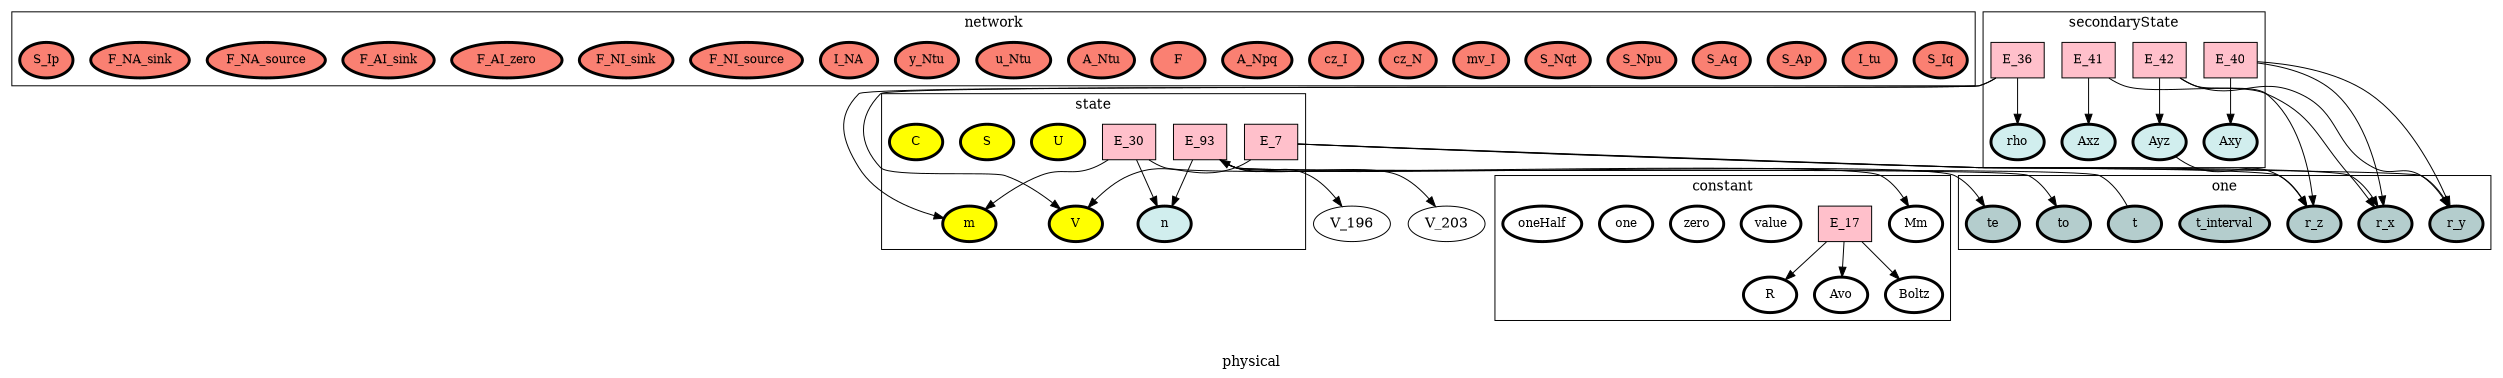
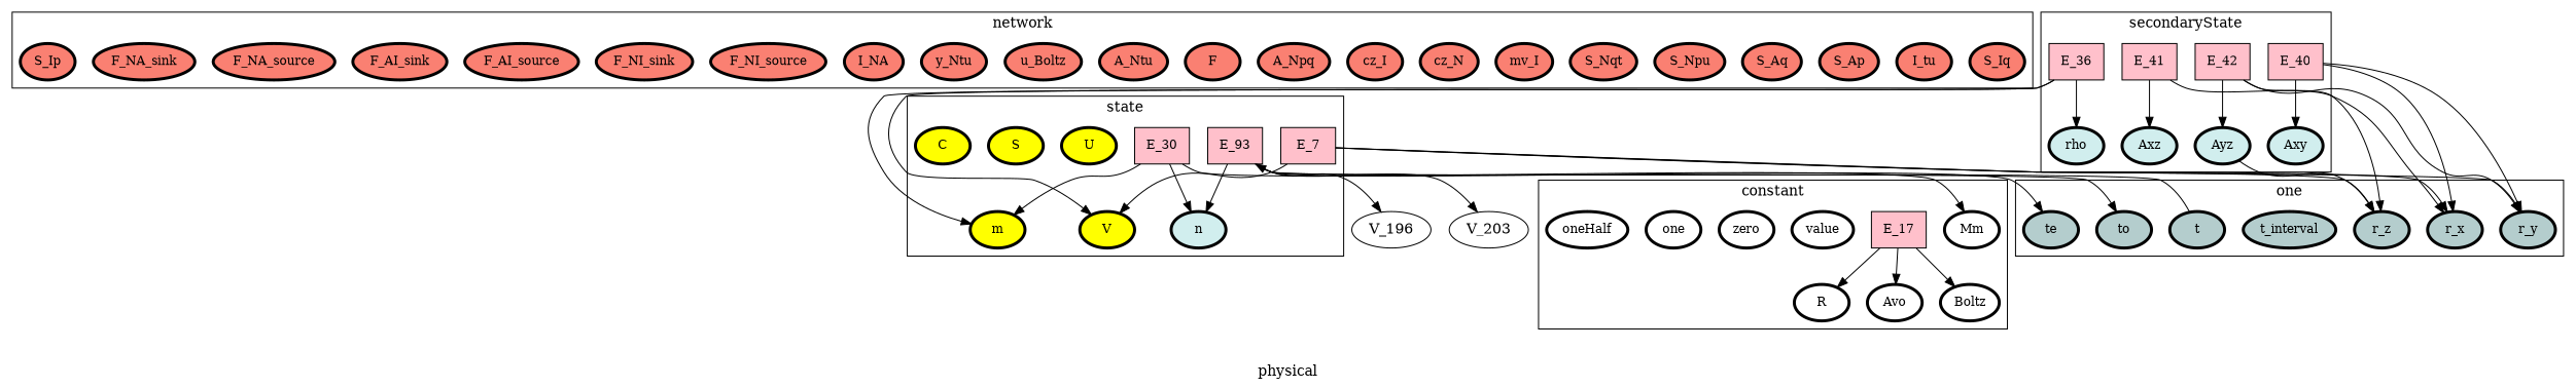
  digraph {
    label=physical
    rankdir=TB
    node [fillcolor=salmon fontsize=12 penwidth=3 style=filled]
    edge [splines=ortho]
    n1 [label=S_Iq]
    n2 [label=I_tu]
    n3 [label=S_Ap]
    n4 [label=S_Aq]
    n5 [label=S_Npu]
    n6 [label=S_Nqt]
    n7 [label=mv_I]
    n8 [label=cz_N]
    n9 [label=cz_I]
    n10 [label=A_Npq]
    n11 [label=F]
    n12 [label=A_Ntu]
-   n13 [label=u_Ntu]
+   n13 [label=u_Boltz]
    n14 [label=y_Ntu]
    n15 [label=I_NA]
    n16 [label=F_NI_source]
    n17 [label=F_NI_sink]
-   n18 [label=F_AI_zero]
+   n18 [label=F_AI_source]
    n19 [label=F_AI_sink]
    n20 [label=F_NA_source]
    n21 [label=F_NA_sink]
    n22 [label=S_Ip]
    n23 [fillcolor=lightcyan3 label=t]
    n24 [fillcolor=lightcyan3 label=to]
    n25 [fillcolor=lightcyan3 label=te]
    n26 [fillcolor=lightcyan3 label=t_interval]
    n27 [fillcolor=lightcyan3 label=r_x]
    n28 [fillcolor=lightcyan3 label=r_y]
    n29 [fillcolor=lightcyan3 label=r_z]
    E_7 [fillcolor=pink shape=box penwidth=""]
    n31 [fillcolor=yellow label=V]
    E_93 [fillcolor=pink shape=box penwidth=""]
    n33 [fillcolor=lightcyan2 label=n]
    E_30 [fillcolor=pink shape=box penwidth=""]
    n35 [fillcolor=yellow label=m]
    n36 [fillcolor=yellow label=U]
    n37 [fillcolor=yellow label=S]
    n38 [fillcolor=yellow label=C]
    n39 [fillcolor=white label=Mm]
    E_17 [fillcolor=pink shape=box penwidth=""]
    n41 [fillcolor=white label=R]
    n42 [fillcolor=white label=Avo]
    n43 [fillcolor=white label=Boltz]
    n44 [fillcolor=white label=value]
    n45 [fillcolor=white label=zero]
    n46 [fillcolor=white label=one]
    n47 [fillcolor=white label=oneHalf]
    E_36 [fillcolor=pink shape=box penwidth=""]
    n49 [fillcolor=lightcyan2 label=rho]
    E_40 [fillcolor=pink shape=box penwidth=""]
    n51 [fillcolor=lightcyan2 label=Axy]
    E_41 [fillcolor=pink shape=box penwidth=""]
    n53 [fillcolor=lightcyan2 label=Axz]
    E_42 [fillcolor=pink shape=box penwidth=""]
    n55 [fillcolor=lightcyan2 label=Ayz]
    V_196 [fillcolor="" fontsize="" penwidth="" style=""]
    V_203 [fillcolor="" fontsize="" penwidth="" style=""]
    subgraph cluster_1 {
      label=network
      n1
      n2
      n3
      n4
      n5
      n6
      n7
      n8
      n9
      n10
      n11
      n12
      n13
      n14
      n15
      n16
      n17
      n18
      n19
      n20
      n21
      n22
    }
    subgraph cluster_2 {
      label=differenceOperator
    }
    subgraph cluster_3 {
      label=one
      n23
      n24
      n25
      n26
      n27
      n28
      n29
    }
    subgraph cluster_4 {
      label=state
      E_7
      n31
      E_93
      n33
      E_30
      n35
      n36
      n37
      n38
    }
    subgraph cluster_5 {
      label=constant
      n39
      E_17
      n41
      n42
      n43
      n44
      n45
      n46
      n47
    }
    subgraph cluster_6 {
      label=effort
    }
    subgraph cluster_7 {
      label=secondaryState
      E_36
      n49
      E_40
      n51
      E_41
      n53
      E_42
      n55
    }
    subgraph cluster_8 {
      label=diffState
    }
    subgraph cluster_9 {
      label=conversion
    }
    subgraph cluster_10 {
      label=controlInput
    }
    subgraph cluster_11 {
      label=observation
    }
    n23 -> E_93
    E_7 -> n27
    E_7 -> n28
    E_7 -> n29
    E_7 -> n31
    E_93 -> n24
    E_93 -> n25
    E_93 -> n33
    E_93 -> V_196
    E_93 -> V_203
    E_30 -> n33
    E_30 -> n35
    E_30 -> n39
    E_17 -> n41
    E_17 -> n42
    E_17 -> n43
    E_36 -> n31
    E_36 -> n35
    E_36 -> n49
    E_40 -> n27
    E_40 -> n28
    E_40 -> n51
    E_41 -> n27
    E_41 -> n53
    E_42 -> n28
    E_42 -> n29
    E_42 -> n55
    n55 -> n29
  }
